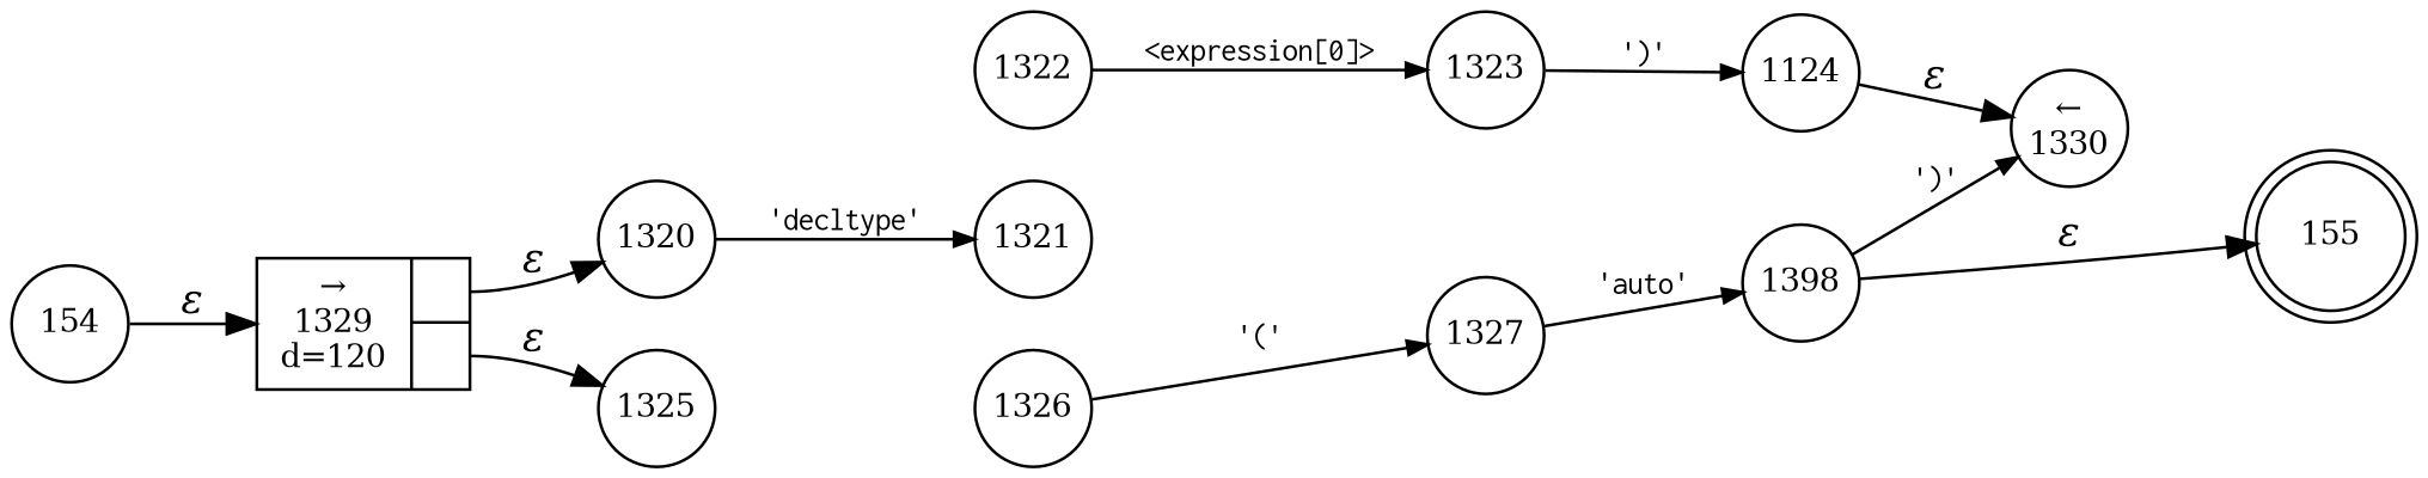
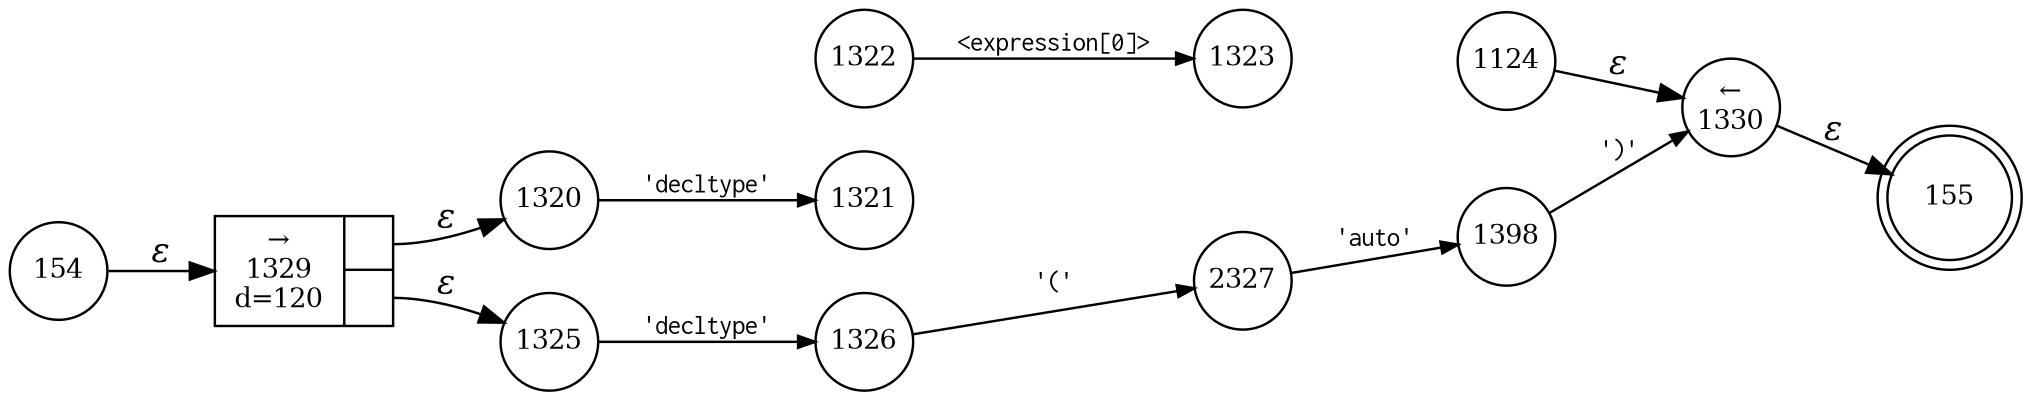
  digraph {
    rankdir=LR
    node [fixedsize=true fontsize=11 shape=circle peripheries=1]
    edge [arrowhead=normal arrowsize=.7 fontname=Courier fontsize=11]
    n1 [label=155 shape=doublecircle width=.6 peripheries=""]
    n2 [label=1320 width=.55]
    n3 [label=1321 width=.55]
    n4 [label=1322 width=.55]
    n5 [label=1323 width=.55]
    n6 [label=1124 width=.55]
    n7 [label="&larr;\n1330" width=.55]
    n8 [label=1325 width=.55]
    n9 [label=1326 width=.55]
-   n10 [label=1327 width=.55]
+   n10 [label=2327 width=.55]
    n11 [label=1398 width=.55]
    n12 [fixedsize=false label="{&rarr;\n1329\nd=120|{<p0>|<p1>}}" shape=record]
    n13 [label=154 width=.55]
    n2 -> n3 [label="'decltype'"]
    n4 -> n5 [label="<expression[0]>"]
-   n5 -> n6 [label="')'"]
    n6 -> n7 [fontname="Times-Italic" label="&epsilon;" arrowhead="" arrowsize="" fontsize=""]
-   n11 -> n1 [fontname="Times-Italic" label="&epsilon;" arrowhead="" arrowsize="" fontsize=""]
+   n7 -> n1 [fontname="Times-Italic" label="&epsilon;" arrowhead="" arrowsize="" fontsize=""]
+   n8 -> n9 [label="'decltype'"]
    n9 -> n10 [label="'('"]
    n10 -> n11 [label="'auto'"]
    n11 -> n7 [label="')'"]
    n12 -> n2 [fontname="Times-Italic" label="&epsilon;" tailport=p0 arrowhead="" arrowsize="" fontsize=""]
    n12 -> n8 [fontname="Times-Italic" label="&epsilon;" tailport=p1 arrowhead="" arrowsize="" fontsize=""]
    n13 -> n12 [fontname="Times-Italic" label="&epsilon;" arrowhead="" arrowsize="" fontsize=""]
  }
